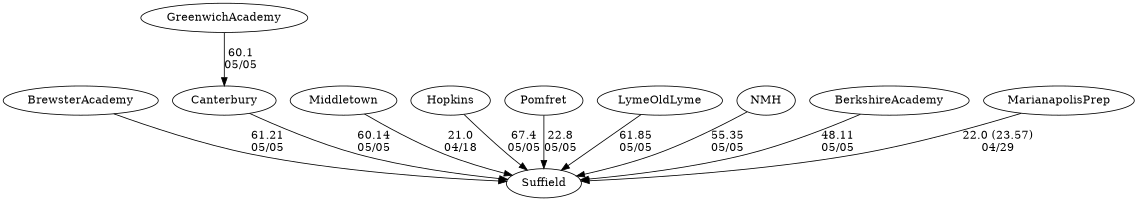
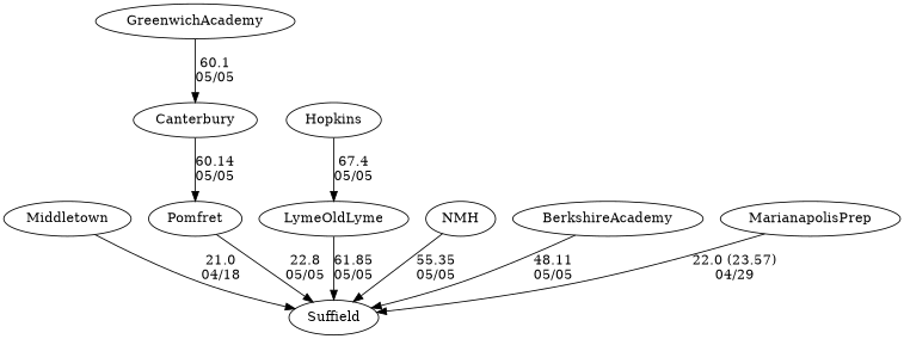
  digraph {
    edge [random=random weight=39]
-   BrewsterAcademy
    Suffield
    GreenwichAcademy
    Canterbury
    Middletown
    Hopkins
    Pomfret
    LymeOldLyme
    NMH
    BerkshireAcademy
    MarianapolisPrep
-   BrewsterAcademy -> Suffield [label="61.21\n05/05"]
    GreenwichAcademy -> Canterbury [label="60.1\n05/05" weight=40]
-   Canterbury -> Suffield [label="60.14\n05/05" weight=40]
+   Canterbury -> Pomfret [label="60.14\n05/05" weight=40]
    Middletown -> Suffield [label="21.0\n04/18" weight=79]
-   Hopkins -> Suffield [label="67.4\n05/05" weight=33]
+   Hopkins -> LymeOldLyme [label="67.4\n05/05" weight=33]
    Pomfret -> Suffield [label="22.8\n05/05" weight=78]
    LymeOldLyme -> Suffield [label="61.85\n05/05"]
    NMH -> Suffield [label="55.35\n05/05" weight=45]
    BerkshireAcademy -> Suffield [label="48.11\n05/05" weight=52]
    MarianapolisPrep -> Suffield [label="22.0 (23.57)\n04/29" weight=78]
  }
